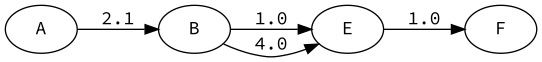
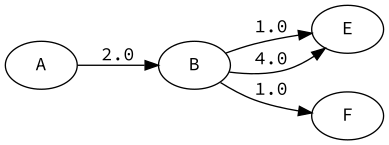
  digraph {
    fontname="Source Code Pro"
    rankdir=LR
    node [fontname="Source Code Pro"]
    edge [fontname="Source Code Pro"]
    A
    B
    E
    F
-   A -> B [label=2.1]
+   A -> B [label=2.0]
    B -> E [label=1.0]
    B -> E [label=4.0]
-   E -> F [label=1.0]
+   B -> F [label=1.0]
  }
